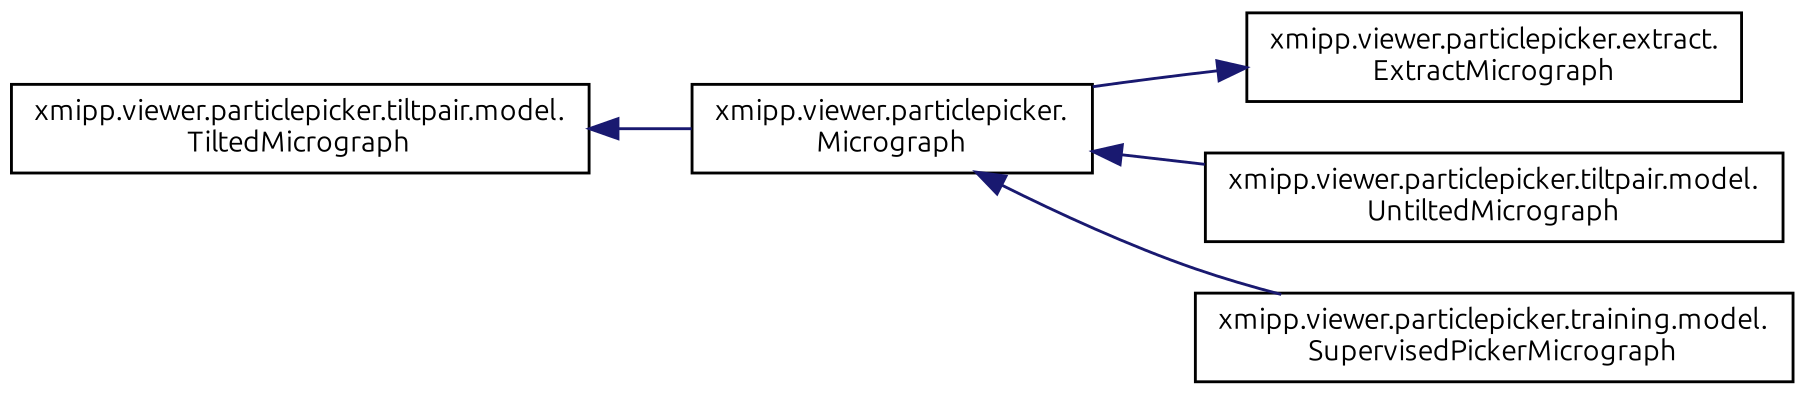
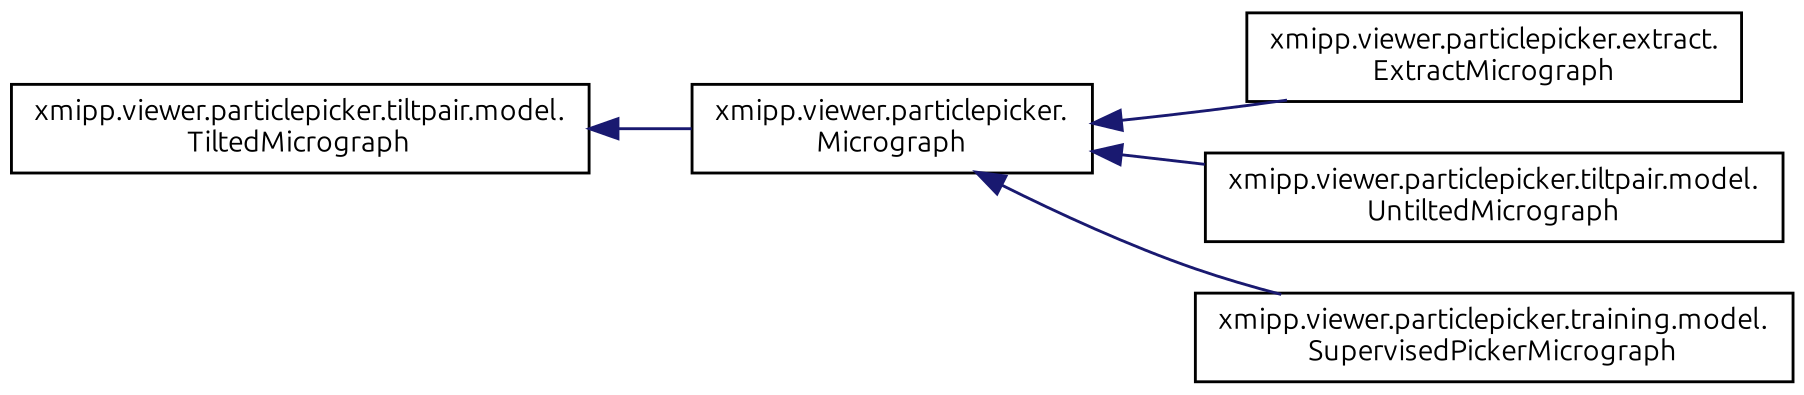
  digraph {
    fontname=Ubuntu
    rankdir=LR
    node [color=black fillcolor=white fontname=Ubuntu fontsize=10 shape=record style=filled]
    edge [color=midnightblue dir=back fontname=Ubuntu fontsize=10 labelfontname=Helvetica labelfontsize=10 style=solid]
    n1 [height=0.2 label="xmipp.viewer.particlepicker.\lMicrograph" width=0.4]
    n2 [height=0.2 label="xmipp.viewer.particlepicker.extract.\lExtractMicrograph" width=0.4]
    n3 [height=0.2 label="xmipp.viewer.particlepicker.tiltpair.model.\lUntiltedMicrograph" width=0.4]
    n4 [height=0.2 label="xmipp.viewer.particlepicker.training.model.\lSupervisedPickerMicrograph" width=0.4]
    n5 [height=0.2 label="xmipp.viewer.particlepicker.tiltpair.model.\lTiltedMicrograph" width=0.4]
-   n2 -> n1
+   n1 -> n2
    n1 -> n3
    n1 -> n4
    n5 -> n1
  }
